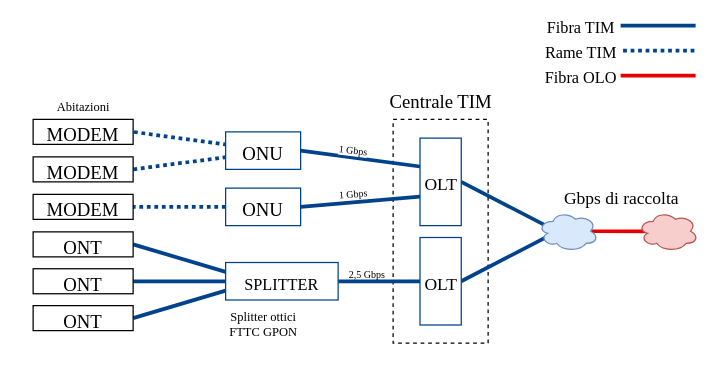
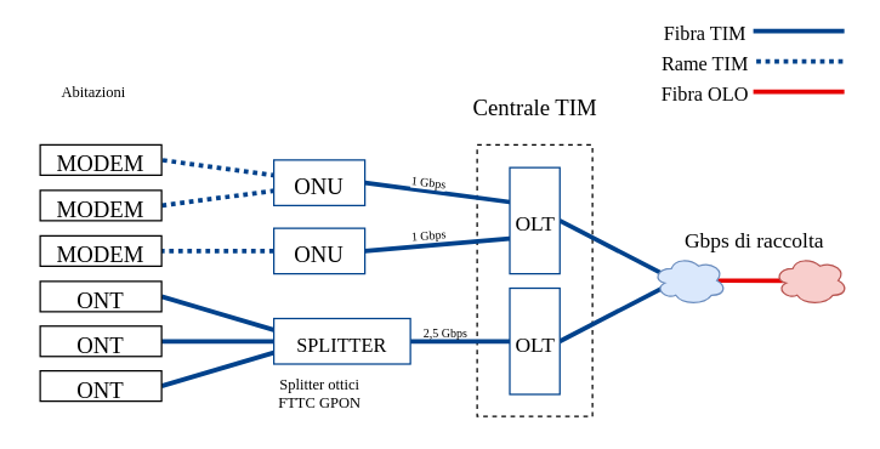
  <mxCell id="0" />
  <mxCell id="1" parent="0" />
  <mxCell id="2" style="edgeStyle=none;rounded=0;orthogonalLoop=1;jettySize=auto;html=1;exitX=0;exitY=0.75;exitDx=0;exitDy=0;entryX=1;entryY=0.5;entryDx=0;entryDy=0;endArrow=none;endFill=0;strokeColor=#00428C;strokeWidth=3;fontSize=13;fontColor=#000000;" parent="1" source="26" target="31" edge="1"><mxGeometry relative="1" as="geometry" /></mxCell>
  <mxCell id="3" style="edgeStyle=none;rounded=0;orthogonalLoop=1;jettySize=auto;html=1;exitX=0;exitY=0.5;exitDx=0;exitDy=0;entryX=1;entryY=0.5;entryDx=0;entryDy=0;endArrow=none;endFill=0;strokeColor=#00428C;strokeWidth=3;fontSize=13;fontColor=#000000;" parent="1" source="26" target="30" edge="1"><mxGeometry relative="1" as="geometry" /></mxCell>
  <mxCell id="4" style="edgeStyle=none;rounded=0;orthogonalLoop=1;jettySize=auto;html=1;entryX=1;entryY=0.5;entryDx=0;entryDy=0;endArrow=none;endFill=0;strokeColor=#00428C;strokeWidth=3;fontSize=13;fontColor=#000000;exitX=0;exitY=0.25;exitDx=0;exitDy=0;" parent="1" source="26" target="28" edge="1"><mxGeometry relative="1" as="geometry"><mxPoint x="180" y="220" as="sourcePoint" /></mxGeometry></mxCell>
  <mxCell id="5" style="edgeStyle=none;rounded=0;orthogonalLoop=1;jettySize=auto;html=1;exitX=0.017;exitY=0.34;exitDx=0;exitDy=0;entryX=1;entryY=0.5;entryDx=0;entryDy=0;fontSize=15;fontColor=#000000;strokeColor=#00428C;strokeWidth=3;endArrow=none;endFill=0;exitPerimeter=0;dashed=1;dashPattern=1 1;" parent="1" source="20" target="22" edge="1"><mxGeometry relative="1" as="geometry" /></mxCell>
  <mxCell id="6" value="" style="rounded=0;orthogonalLoop=1;jettySize=auto;html=1;endArrow=none;endFill=0;strokeColor=#00428C;strokeWidth=3;fontFamily=Bahnschrift;fontSize=13;exitX=0.01;exitY=0.673;exitDx=0;exitDy=0;exitPerimeter=0;entryX=1;entryY=0.5;entryDx=0;entryDy=0;dashed=1;dashPattern=1 1;" parent="1" source="20" target="9" edge="1"><mxGeometry relative="1" as="geometry" /></mxCell>
  <mxCell id="7" style="edgeStyle=none;rounded=0;orthogonalLoop=1;jettySize=auto;html=1;exitX=0;exitY=0.5;exitDx=0;exitDy=0;entryX=1;entryY=0.5;entryDx=0;entryDy=0;endArrow=none;endFill=0;strokeColor=#00428C;strokeWidth=3;fontSize=15;fontColor=#000000;dashed=1;dashPattern=1 1;" parent="1" source="21" target="23" edge="1"><mxGeometry relative="1" as="geometry" /></mxCell>
  <mxCell id="8" value="" style="rounded=0;fontSize=18;html=1;whiteSpace=wrap;spacingTop=4;fontFamily=Bahnschrift;dashed=1;comic=0;" parent="1" vertex="1"><mxGeometry x="314" y="95" width="76" height="179" as="geometry" /></mxCell>
  <mxCell id="9" value="MODEM" style="rounded=0;whiteSpace=wrap;html=1;fontFamily=Bahnschrift;fontSize=15;spacingTop=4;" parent="1" vertex="1"><mxGeometry x="26" y="125" width="80" height="20" as="geometry" /></mxCell>
  <mxCell id="10" style="edgeStyle=orthogonalEdgeStyle;rounded=0;orthogonalLoop=1;jettySize=auto;html=1;fontSize=18;endArrow=none;endFill=0;strokeColor=#00428C;strokeWidth=3;entryX=0.058;entryY=0.5;entryDx=0;entryDy=0;entryPerimeter=0;fontFamily=Bahnschrift;dashed=1;dashPattern=1 1;" parent="1" edge="1"><mxGeometry relative="1" as="geometry"><mxPoint x="558" y="40" as="targetPoint" /><mxPoint x="498" y="40" as="sourcePoint" /></mxGeometry></mxCell>
  <mxCell id="11" value="Rame TIM" style="text;html=1;resizable=0;points=[];align=center;verticalAlign=middle;labelBackgroundColor=#ffffff;fontSize=13;fontFamily=Bahnschrift;" parent="10" vertex="1" connectable="0"><mxGeometry x="-0.567" y="-10" relative="1" as="geometry"><mxPoint x="-48" y="-10" as="offset" /></mxGeometry></mxCell>
  <mxCell id="12" value="" style="edgeStyle=orthogonalEdgeStyle;rounded=0;orthogonalLoop=1;jettySize=auto;html=1;endArrow=none;endFill=0;strokeColor=#E60000;strokeWidth=3;fontFamily=Bahnschrift;fontSize=13;" parent="1" edge="1"><mxGeometry relative="1" as="geometry"><mxPoint x="496" y="60" as="sourcePoint" /><mxPoint x="556" y="60" as="targetPoint" /></mxGeometry></mxCell>
  <mxCell id="13" value="&lt;div&gt;Fibra OLO&lt;/div&gt;" style="text;html=1;resizable=0;points=[];align=center;verticalAlign=middle;labelBackgroundColor=#ffffff;fontSize=13;fontFamily=Bahnschrift;direction=west;" parent="12" vertex="1" connectable="0"><mxGeometry x="-0.244" y="-4" relative="1" as="geometry"><mxPoint x="-56" y="-4" as="offset" /></mxGeometry></mxCell>
- <mxCell id="14" value="Centrale TIM" style="text;html=1;strokeColor=none;fillColor=none;align=center;verticalAlign=middle;whiteSpace=wrap;rounded=0;dashed=1;fontFamily=Bahnschrift;fontSize=15;" parent="1" vertex="1"><mxGeometry x="306.5" y="70" width="91" height="20" as="geometry" /></mxCell>
+ <mxCell id="14" value="Centrale TIM" style="text;html=1;strokeColor=none;fillColor=none;align=center;verticalAlign=middle;whiteSpace=wrap;rounded=0;dashed=1;fontFamily=Bahnschrift;fontSize=15;" parent="1" vertex="1"><mxGeometry x="306.5" y="60" width="91" height="20" as="geometry" /></mxCell>
  <mxCell id="15" style="rounded=0;orthogonalLoop=1;jettySize=auto;html=1;fontSize=18;endArrow=none;endFill=0;strokeColor=#00428C;strokeWidth=3;exitX=0.089;exitY=0.33;exitDx=0;exitDy=0;exitPerimeter=0;entryX=1;entryY=0.5;entryDx=0;entryDy=0;" parent="1" source="39" target="20" edge="1"><mxGeometry relative="1" as="geometry"><mxPoint x="240" y="125" as="targetPoint" /></mxGeometry></mxCell>
  <mxCell id="16" value="1 Gbps" style="text;html=1;resizable=0;points=[];align=center;verticalAlign=middle;labelBackgroundColor=#ffffff;fontSize=8;fontFamily=Bahnschrift;fontColor=#000000;rotation=7.2;" parent="15" vertex="1" connectable="0"><mxGeometry x="-0.225" y="1" relative="1" as="geometry"><mxPoint x="-19" y="-10" as="offset" /></mxGeometry></mxCell>
  <mxCell id="17" style="rounded=0;orthogonalLoop=1;jettySize=auto;html=1;fontSize=18;endArrow=none;endFill=0;strokeColor=#00428C;strokeWidth=3;exitX=0.068;exitY=0.665;exitDx=0;exitDy=0;entryX=1;entryY=0.5;entryDx=0;entryDy=0;exitPerimeter=0;" parent="1" source="39" target="21" edge="1"><mxGeometry relative="1" as="geometry"><mxPoint x="250" y="135" as="targetPoint" /><mxPoint x="343.172" y="154.828" as="sourcePoint" /></mxGeometry></mxCell>
  <mxCell id="18" value="1 Gbps" style="text;html=1;resizable=0;points=[];align=center;verticalAlign=middle;labelBackgroundColor=none;fontSize=8;fontFamily=Bahnschrift;fontColor=#000000;rotation=-4.7;" parent="17" vertex="1" connectable="0"><mxGeometry x="-0.416" y="2" relative="1" as="geometry"><mxPoint x="-27.5" y="-6" as="offset" /></mxGeometry></mxCell>
  <mxCell id="19" style="edgeStyle=none;rounded=0;comic=0;jumpStyle=none;orthogonalLoop=1;jettySize=auto;html=1;exitX=1;exitY=0.5;exitDx=0;exitDy=0;entryX=0.113;entryY=0.345;entryDx=0;entryDy=0;shadow=0;endArrow=none;endFill=0;endSize=6;strokeColor=#00428C;strokeWidth=3;fontFamily=Bahnschrift;fontSize=10;fontColor=#000000;entryPerimeter=0;" parent="1" source="39" target="37" edge="1"><mxGeometry relative="1" as="geometry"><mxPoint x="402.286" y="159.857" as="targetPoint" /></mxGeometry></mxCell>
  <mxCell id="20" value="ONU" style="rounded=0;whiteSpace=wrap;html=1;fontFamily=Bahnschrift;fontSize=15;spacingTop=4;strokeColor=#00428C;" parent="1" vertex="1"><mxGeometry x="180" y="105" width="60" height="30" as="geometry" /></mxCell>
  <mxCell id="21" value="ONU" style="rounded=0;whiteSpace=wrap;html=1;fontFamily=Bahnschrift;fontSize=15;spacingTop=4;strokeColor=#00428C;" parent="1" vertex="1"><mxGeometry x="180" y="150" width="60" height="30" as="geometry" /></mxCell>
  <mxCell id="22" value="MODEM" style="rounded=0;whiteSpace=wrap;html=1;fontFamily=Bahnschrift;fontSize=15;spacingTop=4;" parent="1" vertex="1"><mxGeometry x="26" y="95" width="80" height="20" as="geometry" /></mxCell>
  <mxCell id="23" value="MODEM" style="rounded=0;whiteSpace=wrap;html=1;fontFamily=Bahnschrift;fontSize=15;spacingTop=4;" parent="1" vertex="1"><mxGeometry x="26" y="155" width="80" height="20" as="geometry" /></mxCell>
  <mxCell id="24" style="edgeStyle=none;rounded=0;orthogonalLoop=1;jettySize=auto;html=1;exitX=0;exitY=0.5;exitDx=0;exitDy=0;entryX=1;entryY=0.5;entryDx=0;entryDy=0;endArrow=none;endFill=0;strokeColor=#00428C;strokeWidth=3;fontSize=13;fontColor=#000000;" parent="1" source="38" target="26" edge="1"><mxGeometry relative="1" as="geometry" /></mxCell>
  <mxCell id="25" value="2,5 Gbps" style="text;html=1;resizable=0;points=[];align=center;verticalAlign=middle;labelBackgroundColor=none;fontSize=8;fontFamily=Bahnschrift;fontColor=#000000;" parent="24" vertex="1" connectable="0"><mxGeometry x="-0.31" relative="1" as="geometry"><mxPoint x="-20" y="-6" as="offset" /></mxGeometry></mxCell>
  <mxCell id="26" value="SPLITTER" style="rounded=0;whiteSpace=wrap;html=1;fontFamily=Bahnschrift;fontSize=13;spacingTop=4;strokeColor=#00428C;" parent="1" vertex="1"><mxGeometry x="180" y="209.5" width="90" height="30" as="geometry" /></mxCell>
  <mxCell id="27" style="edgeStyle=none;rounded=0;comic=0;jumpStyle=none;orthogonalLoop=1;jettySize=auto;html=1;exitX=1;exitY=0.5;exitDx=0;exitDy=0;entryX=0.177;entryY=0.615;entryDx=0;entryDy=0;shadow=0;endArrow=none;endFill=0;endSize=6;strokeColor=#00428C;strokeWidth=3;fontFamily=Bahnschrift;fontSize=10;fontColor=#000000;entryPerimeter=0;" parent="1" source="38" target="37" edge="1"><mxGeometry relative="1" as="geometry"><mxPoint x="402.286" y="210.143" as="targetPoint" /></mxGeometry></mxCell>
  <mxCell id="28" value="ONT" style="rounded=0;whiteSpace=wrap;html=1;fontFamily=Bahnschrift;fontSize=15;spacingTop=4;" parent="1" vertex="1"><mxGeometry x="26" y="185" width="80" height="20" as="geometry" /></mxCell>
  <mxCell id="29" value="&lt;div style=&quot;font-size: 10px;&quot;&gt;Splitter ottici&lt;/div&gt;&lt;div style=&quot;font-size: 10px;&quot;&gt;FTTC GPON&lt;br style=&quot;font-size: 10px;&quot;&gt;&lt;/div&gt;" style="text;html=1;strokeColor=none;fillColor=none;align=center;verticalAlign=middle;whiteSpace=wrap;rounded=0;dashed=1;fontFamily=Bahnschrift;fontSize=10;fontColor=#000000;" parent="1" vertex="1"><mxGeometry x="164.5" y="248.5" width="91" height="20" as="geometry" /></mxCell>
  <mxCell id="30" value="ONT" style="rounded=0;whiteSpace=wrap;html=1;fontFamily=Bahnschrift;fontSize=15;spacingTop=4;" parent="1" vertex="1"><mxGeometry x="26" y="214.5" width="80" height="20" as="geometry" /></mxCell>
  <mxCell id="31" value="ONT" style="rounded=0;whiteSpace=wrap;html=1;fontFamily=Bahnschrift;fontSize=15;spacingTop=4;" parent="1" vertex="1"><mxGeometry x="26" y="244" width="80" height="20" as="geometry" /></mxCell>
- <mxCell id="32" value="Abitazioni" style="text;html=1;strokeColor=none;fillColor=none;align=center;verticalAlign=middle;whiteSpace=wrap;rounded=0;dashed=1;fontFamily=Bahnschrift;fontSize=10;fontColor=#000000;comic=0;" parent="1" vertex="1"><mxGeometry x="20.5" y="75" width="91" height="20" as="geometry" /></mxCell>
+ <mxCell id="32" value="Abitazioni" style="text;html=1;strokeColor=none;fillColor=none;align=center;verticalAlign=middle;whiteSpace=wrap;rounded=0;dashed=1;fontFamily=Bahnschrift;fontSize=10;fontColor=#000000;comic=0;" parent="1" vertex="1"><mxGeometry x="15.5" y="50" width="91" height="20" as="geometry" /></mxCell>
  <mxCell id="33" style="edgeStyle=none;rounded=0;comic=0;jumpStyle=none;orthogonalLoop=1;jettySize=auto;html=1;exitX=0.875;exitY=0.5;exitDx=0;exitDy=0;entryX=0.266;entryY=0.506;entryDx=0;entryDy=0;entryPerimeter=0;shadow=0;endArrow=none;endFill=0;endSize=6;strokeColor=#e60000;strokeWidth=3;fontFamily=Bahnschrift;fontSize=10;fontColor=#000000;exitPerimeter=0;" parent="1" source="37" target="34" edge="1"><mxGeometry relative="1" as="geometry"><mxPoint x="558.857" y="185" as="sourcePoint" /></mxGeometry></mxCell>
  <mxCell id="34" value="" style="ellipse;shape=cloud;whiteSpace=wrap;html=1;rounded=0;shadow=0;glass=0;comic=0;labelBackgroundColor=none;fontFamily=Bahnschrift;fontSize=10;align=center;fillColor=#f8cecc;strokeColor=#b85450;" parent="1" vertex="1"><mxGeometry x="510" y="168.5" width="48" height="32" as="geometry" /></mxCell>
  <mxCell id="35" style="edgeStyle=orthogonalEdgeStyle;rounded=0;orthogonalLoop=1;jettySize=auto;html=1;fontSize=18;endArrow=none;endFill=0;strokeColor=#00428C;strokeWidth=3;entryX=0.058;entryY=0.5;entryDx=0;entryDy=0;entryPerimeter=0;fontFamily=Bahnschrift;" parent="1" edge="1"><mxGeometry relative="1" as="geometry"><mxPoint x="556" y="20" as="targetPoint" /><mxPoint x="496" y="20" as="sourcePoint" /></mxGeometry></mxCell>
  <mxCell id="36" value="Fibra TIM" style="text;html=1;resizable=0;points=[];align=center;verticalAlign=middle;labelBackgroundColor=#ffffff;fontSize=13;fontFamily=Bahnschrift;" parent="35" vertex="1" connectable="0"><mxGeometry x="-0.567" y="-10" relative="1" as="geometry"><mxPoint x="-46" y="-10" as="offset" /></mxGeometry></mxCell>
  <mxCell id="37" value="" style="ellipse;shape=cloud;whiteSpace=wrap;html=1;rounded=0;shadow=0;glass=0;comic=0;labelBackgroundColor=none;fontFamily=Bahnschrift;fontSize=10;align=center;fillColor=#dae8fc;strokeColor=#6c8ebf;" vertex="1" parent="1"><mxGeometry x="430" y="168.5" width="48" height="32" as="geometry" /></mxCell>
  <mxCell id="38" value="&lt;font style=&quot;font-size: 14px&quot; face=&quot;Bahnschrift&quot;&gt;OLT&lt;/font&gt;" style="rounded=0;whiteSpace=wrap;html=1;fontSize=15;spacingTop=4;strokeColor=#00428C;" parent="1" vertex="1"><mxGeometry x="335.5" y="189.5" width="33" height="70" as="geometry" /></mxCell>
  <mxCell id="39" value="&lt;font style=&quot;font-size: 14px&quot; face=&quot;Bahnschrift&quot;&gt;OLT&lt;/font&gt;" style="rounded=0;whiteSpace=wrap;html=1;fontSize=15;comic=0;spacingTop=4;strokeColor=#00428C;" parent="1" vertex="1"><mxGeometry x="335.5" y="110" width="33" height="70" as="geometry" /></mxCell>
  <mxCell id="40" value="Gbps di raccolta" style="text;html=1;strokeColor=none;fillColor=none;align=center;verticalAlign=middle;whiteSpace=wrap;rounded=0;dashed=1;fontFamily=Bahnschrift;fontSize=14;" vertex="1" parent="1"><mxGeometry x="437" y="148.5" width="120" height="20" as="geometry" /></mxCell>
